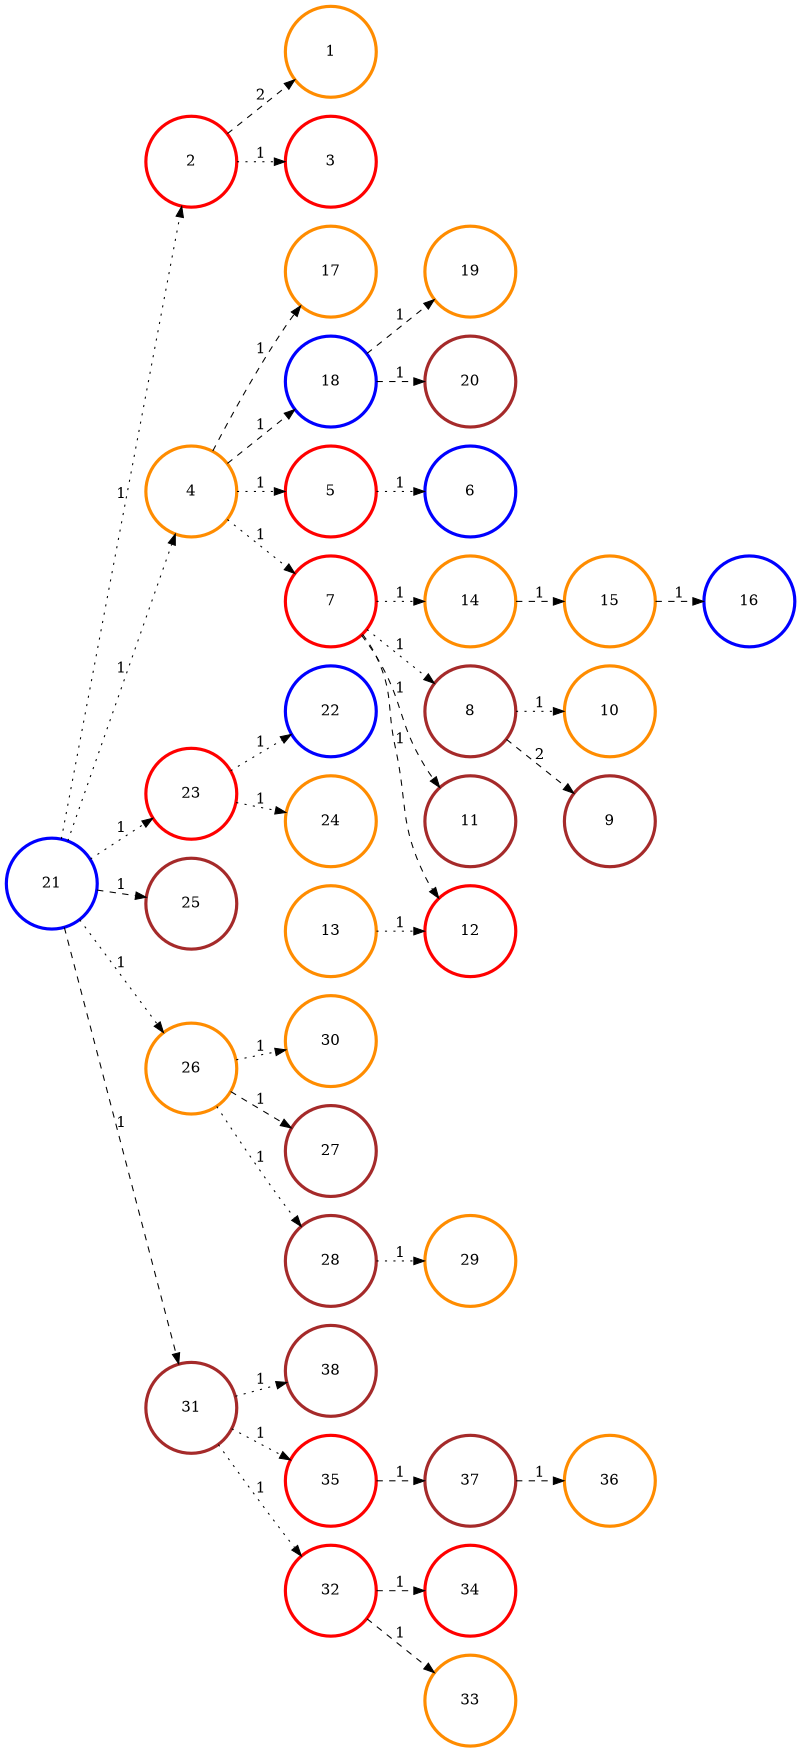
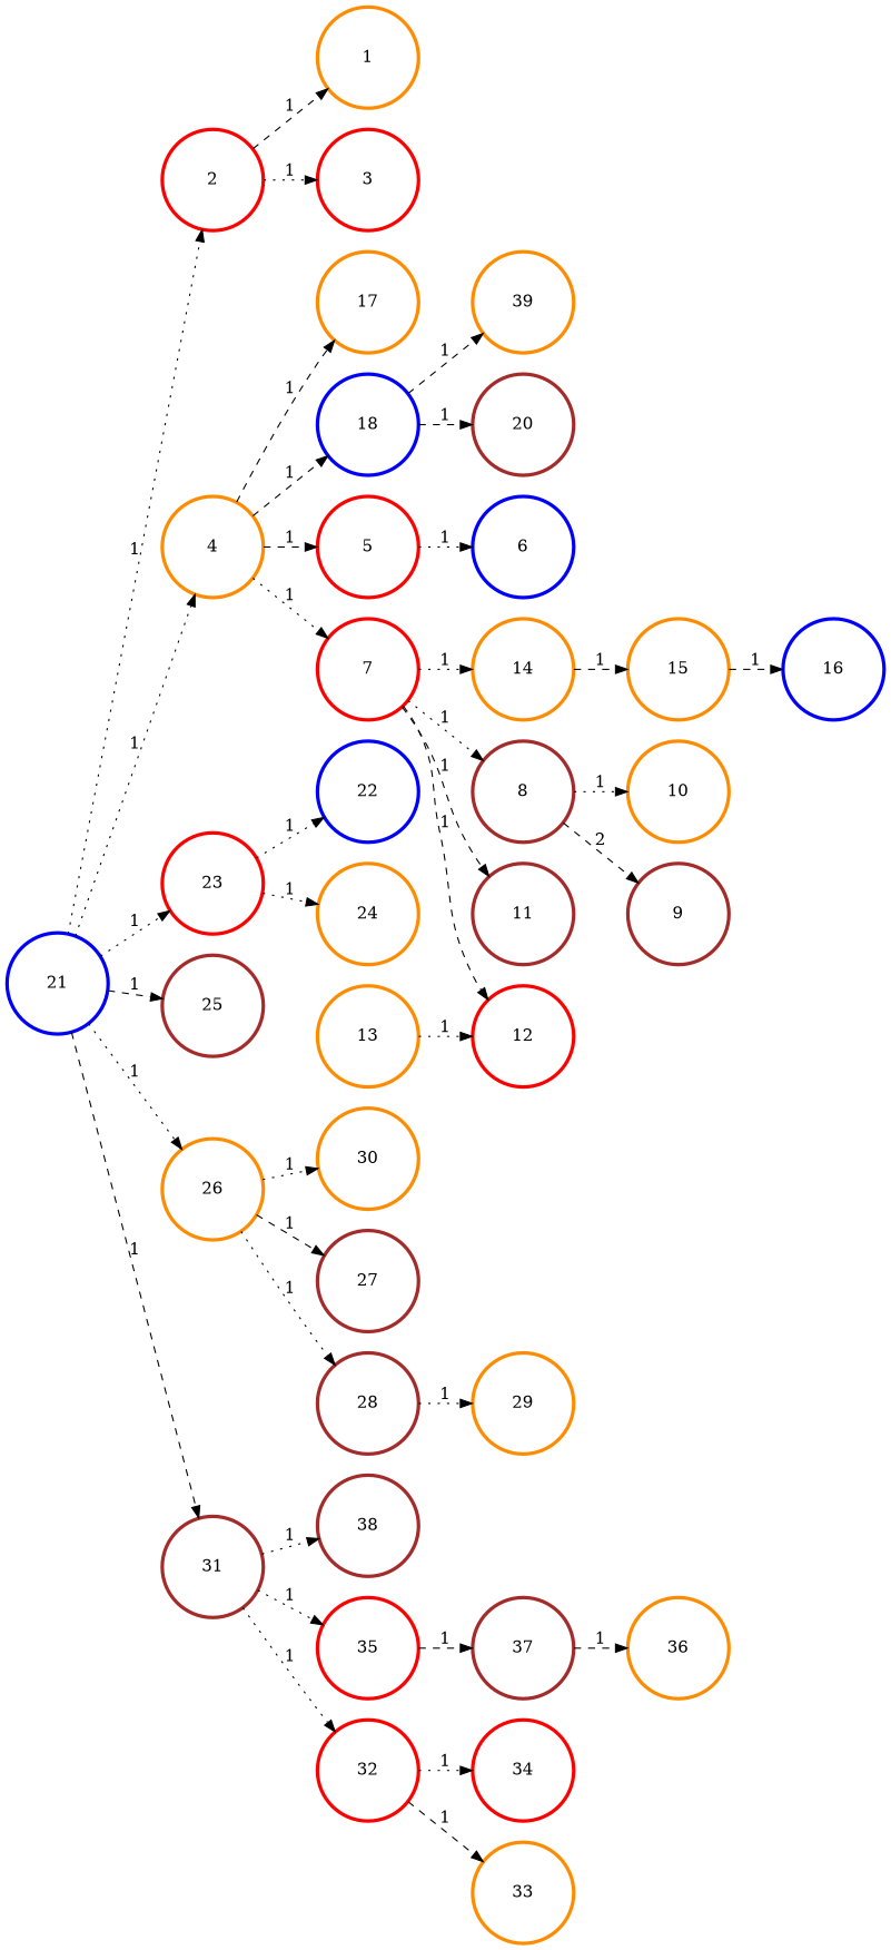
  digraph {
    rankdir=LR
    node [color=darkorange penwidth=3]
    edge [color=black penwidth=1 style=dotted]
    n1 [height=1.2 label=1 width=1.2]
    n2 [color=red height=1.2 label=2 width=1.2]
    n3 [color=red height=1.2 label=3 width=1.2]
    n4 [height=1.2 label=4 width=1.2]
    n5 [color=red height=1.2 label=5 width=1.2]
    n6 [color=red height=1.2 label=7 width=1.2]
    n7 [height=1.2 label=17 width=1.2]
    n8 [color=blue height=1.2 label=18 width=1.2]
    n9 [color=blue height=1.2 label=6 width=1.2]
    n10 [color=brown height=1.2 label=8 width=1.2]
    n11 [color=brown height=1.2 label=11 width=1.2]
    n12 [color=red height=1.2 label=12 width=1.2]
    n13 [height=1.2 label=14 width=1.2]
-   n14 [height=1.2 label=19 width=1.2]
+   n14 [height=1.2 label=39 width=1.2]
    n15 [color=brown height=1.2 label=20 width=1.2]
    n16 [color=brown height=1.2 label=9 width=1.2]
    n17 [height=1.2 label=10 width=1.2]
    n18 [height=1.2 label=15 width=1.2]
    n19 [height=1.2 label=13 width=1.2]
    n20 [color=blue height=1.2 label=16 width=1.2]
    n21 [color=blue height=1.2 label=21 width=1.2]
    n22 [color=red height=1.2 label=23 width=1.2]
    n23 [color=brown height=1.2 label=25 width=1.2]
    n24 [height=1.2 label=26 width=1.2]
    n25 [color=brown height=1.2 label=31 width=1.2]
    n26 [color=blue height=1.2 label=22 width=1.2]
    n27 [height=1.2 label=24 width=1.2]
    n28 [color=brown height=1.2 label=27 width=1.2]
    n29 [color=brown height=1.2 label=28 width=1.2]
    n30 [height=1.2 label=30 width=1.2]
    n31 [color=red height=1.2 label=32 width=1.2]
    n32 [color=red height=1.2 label=35 width=1.2]
    n33 [color=brown height=1.2 label=38 width=1.2]
    n34 [height=1.2 label=29 width=1.2]
    n35 [height=1.2 label=33 width=1.2]
    n36 [color=red height=1.2 label=34 width=1.2]
    n37 [color=brown height=1.2 label=37 width=1.2]
    n38 [height=1.2 label=36 width=1.2]
-   n2 -> n1 [label=2 style=dashed]
+   n2 -> n1 [label=1 style=dashed]
    n2 -> n3 [label=1]
-   n4 -> n5 [label=1]
+   n4 -> n5 [label=1 style=dashed]
    n4 -> n6 [label=1]
    n4 -> n7 [label=1 style=dashed]
    n4 -> n8 [label=1 style=dashed]
    n5 -> n9 [label=1]
    n6 -> n10 [label=1]
    n6 -> n11 [label=1 style=dashed]
    n6 -> n12 [label=1 style=dashed]
    n6 -> n13 [label=1]
    n8 -> n14 [label=1 style=dashed]
    n8 -> n15 [label=1 style=dashed]
    n10 -> n16 [label=2 style=dashed]
    n10 -> n17 [label=1]
    n13 -> n18 [label=1 style=dashed]
    n18 -> n20 [label=1 style=dashed]
    n19 -> n12 [label=1]
    n21 -> n2 [label=1]
    n21 -> n4 [label=1]
    n21 -> n22 [label=1]
    n21 -> n23 [label=1 style=dashed]
    n21 -> n24 [label=1]
    n21 -> n25 [label=1 style=dashed]
    n22 -> n26 [label=1]
    n22 -> n27 [label=1]
    n24 -> n28 [label=1 style=dashed]
    n24 -> n29 [label=1]
    n24 -> n30 [label=1]
    n25 -> n31 [label=1]
    n25 -> n32 [label=1]
    n25 -> n33 [label=1]
    n29 -> n34 [label=1]
    n31 -> n35 [label=1 style=dashed]
-   n31 -> n36 [label=1 style=dashed]
+   n31 -> n36 [label=1]
    n32 -> n37 [label=1 style=dashed]
    n37 -> n38 [label=1 style=dashed]
  }
